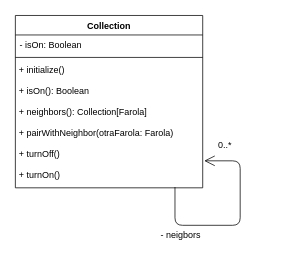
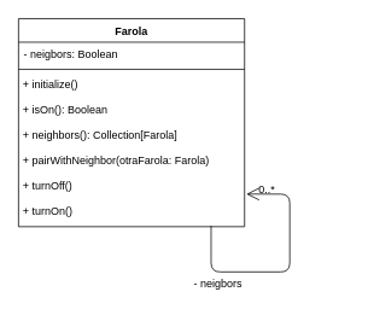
  <mxCell id="0" />
  <mxCell id="1" parent="0" />
- <mxCell id="2" value="Collection" style="swimlane;fontStyle=1;align=center;verticalAlign=top;childLayout=stackLayout;horizontal=1;startSize=26;horizontalStack=0;resizeParent=1;resizeParentMax=0;resizeLast=0;collapsible=1;marginBottom=0;" vertex="1" parent="1"><mxGeometry x="20" y="20" width="250" height="230" as="geometry" /></mxCell>
- <mxCell id="3" value="- isOn: Boolean" style="text;strokeColor=none;fillColor=none;align=left;verticalAlign=top;spacingLeft=4;spacingRight=4;overflow=hidden;rotatable=0;points=[[0,0.5],[1,0.5]];portConstraint=eastwest;" vertex="1" parent="2"><mxGeometry y="26" width="250" height="26" as="geometry" /></mxCell>
+ <mxCell id="2" value="Farola" style="swimlane;fontStyle=1;align=center;verticalAlign=top;childLayout=stackLayout;horizontal=1;startSize=26;horizontalStack=0;resizeParent=1;resizeParentMax=0;resizeLast=0;collapsible=1;marginBottom=0;" vertex="1" parent="1"><mxGeometry x="20" y="20" width="250" height="230" as="geometry" /></mxCell>
+ <mxCell id="3" value="- neigbors: Boolean" style="text;strokeColor=none;fillColor=none;align=left;verticalAlign=top;spacingLeft=4;spacingRight=4;overflow=hidden;rotatable=0;points=[[0,0.5],[1,0.5]];portConstraint=eastwest;" vertex="1" parent="2"><mxGeometry y="26" width="250" height="26" as="geometry" /></mxCell>
  <mxCell id="4" value="" style="line;strokeWidth=1;fillColor=none;align=left;verticalAlign=middle;spacingTop=-1;spacingLeft=3;spacingRight=3;rotatable=0;labelPosition=right;points=[];portConstraint=eastwest;" vertex="1" parent="2"><mxGeometry y="52" width="250" height="8" as="geometry" /></mxCell>
  <mxCell id="5" value="+ initialize()&#10;&#10;+ isOn(): Boolean&#10;&#10;+ neighbors(): Collection[Farola]&#10;&#10;+ pairWithNeighbor(otraFarola: Farola)&#10;&#10;+ turnOff()&#10;&#10;+ turnOn()" style="text;strokeColor=none;fillColor=none;align=left;verticalAlign=top;spacingLeft=4;spacingRight=4;overflow=hidden;rotatable=0;points=[[0,0.5],[1,0.5]];portConstraint=eastwest;spacingTop=0;spacing=1;glass=0;" vertex="1" parent="2"><mxGeometry y="60" width="250" height="170" as="geometry" /></mxCell>
  <mxCell id="6" value="" style="endArrow=open;endFill=1;endSize=12;html=1;exitX=0.852;exitY=0.994;exitDx=0;exitDy=0;exitPerimeter=0;entryX=1.008;entryY=0.788;entryDx=0;entryDy=0;entryPerimeter=0;" edge="1" parent="2" source="5" target="5"><mxGeometry width="160" relative="1" as="geometry"><mxPoint x="90" y="230" as="sourcePoint" /><mxPoint x="280" y="290" as="targetPoint" /><Array as="points"><mxPoint x="213" y="280" /><mxPoint x="300" y="280" /><mxPoint x="300" y="194" /></Array></mxGeometry></mxCell>
  <mxCell id="7" value=" - neigbors" style="text;strokeColor=none;fillColor=none;align=left;verticalAlign=top;spacingLeft=4;spacingRight=4;overflow=hidden;rotatable=0;points=[[0,0.5],[1,0.5]];portConstraint=eastwest;glass=0;" vertex="1" parent="1"><mxGeometry x="205" y="300" width="100" height="26" as="geometry" /></mxCell>
- <mxCell id="8" value="0..*" style="text;strokeColor=none;fillColor=none;align=left;verticalAlign=top;spacingLeft=4;spacingRight=4;overflow=hidden;rotatable=0;points=[[0,0.5],[1,0.5]];portConstraint=eastwest;glass=0;" vertex="1" parent="1"><mxGeometry x="285" y="180" width="100" height="26" as="geometry" /></mxCell>
+ <mxCell id="8" value="0..*" style="text;strokeColor=none;fillColor=none;align=left;verticalAlign=top;spacingLeft=4;spacingRight=4;overflow=hidden;rotatable=0;points=[[0,0.5],[1,0.5]];portConstraint=eastwest;glass=0;" vertex="1" parent="1"><mxGeometry x="280" y="195" width="100" height="26" as="geometry" /></mxCell>
